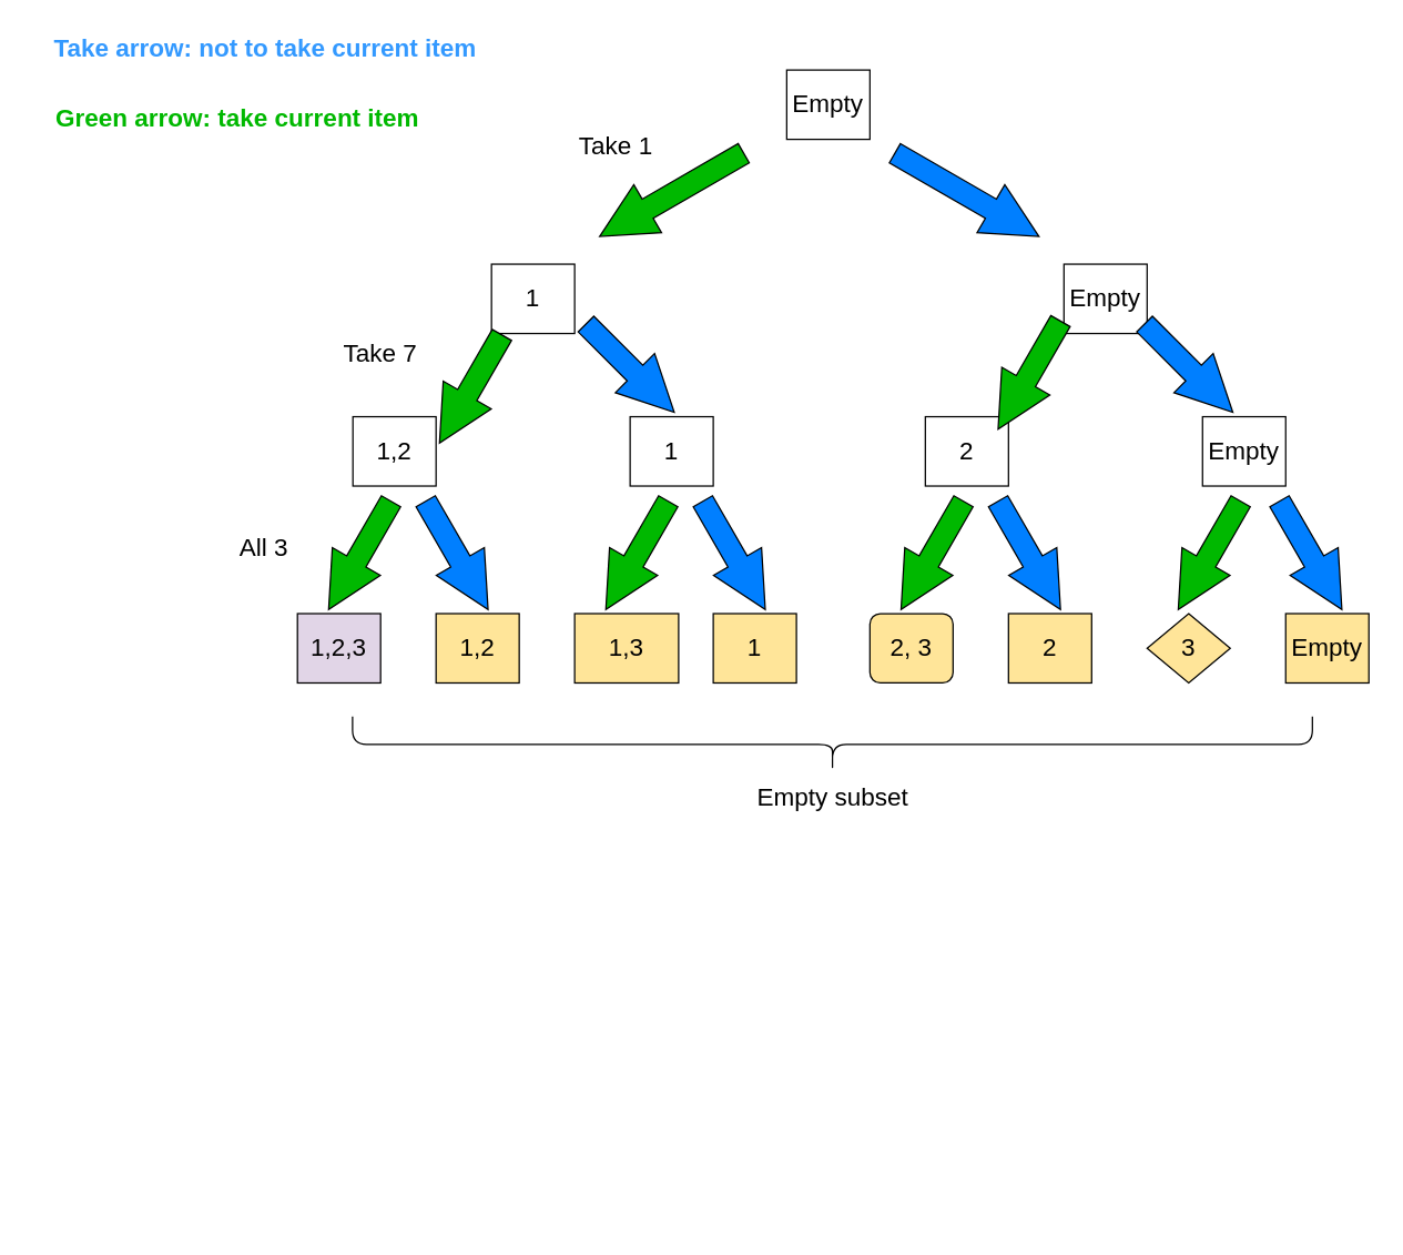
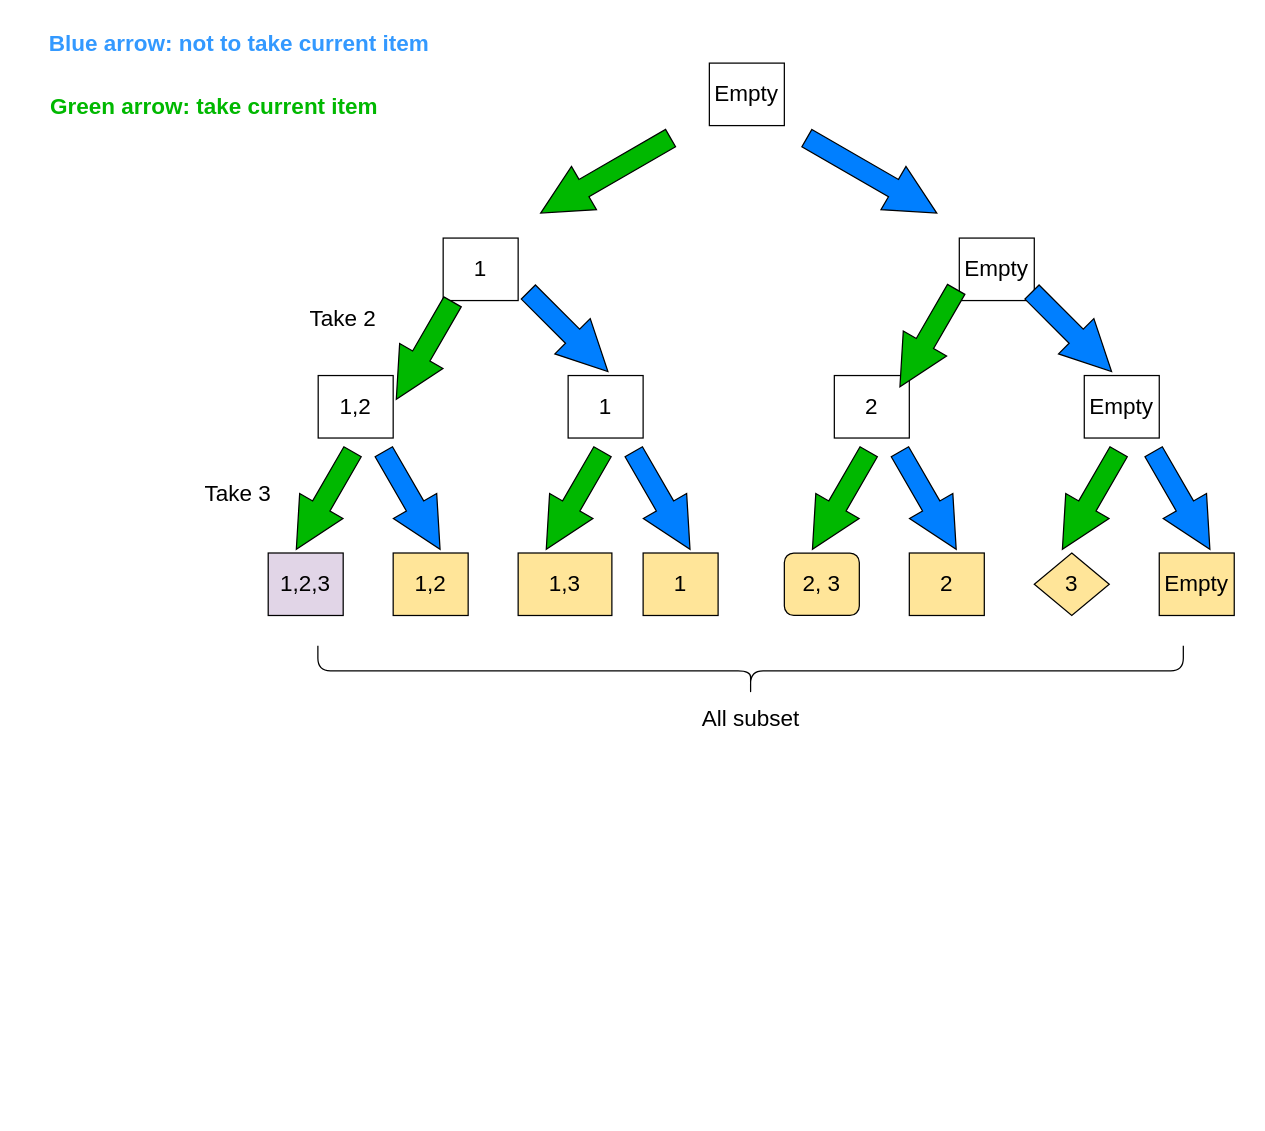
  <mxCell id="0" />
  <mxCell id="1" parent="0" />
  <mxCell id="2" value="&lt;font style=&quot;font-size: 18px;&quot;&gt;1&lt;/font&gt;" style="rounded=0;whiteSpace=wrap;html=1;" vertex="1" parent="1"><mxGeometry x="354" y="190" width="60" height="50" as="geometry" /></mxCell>
  <mxCell id="3" value="&lt;font style=&quot;font-size: 18px;&quot;&gt;1,2&lt;/font&gt;" style="rounded=0;whiteSpace=wrap;html=1;" vertex="1" parent="1"><mxGeometry x="254" y="300" width="60" height="50" as="geometry" /></mxCell>
  <mxCell id="4" value="&lt;font style=&quot;font-size: 18px;&quot;&gt;1,2,3&lt;/font&gt;" style="rounded=0;whiteSpace=wrap;html=1;fillColor=#e1d5e7;" vertex="1" parent="1"><mxGeometry x="214" y="442" width="60" height="50" as="geometry" /></mxCell>
  <mxCell id="5" value="&lt;font style=&quot;font-size: 18px;&quot;&gt;1,2&lt;/font&gt;" style="rounded=0;whiteSpace=wrap;html=1;fillColor=#FFE599;" vertex="1" parent="1"><mxGeometry x="314" y="442" width="60" height="50" as="geometry" /></mxCell>
  <mxCell id="6" value="&lt;font style=&quot;font-size: 18px;&quot;&gt;1&lt;/font&gt;" style="rounded=0;whiteSpace=wrap;html=1;" vertex="1" parent="1"><mxGeometry x="454" y="300" width="60" height="50" as="geometry" /></mxCell>
  <mxCell id="7" value="&lt;font style=&quot;font-size: 18px;&quot;&gt;1,3&lt;/font&gt;" style="rounded=0;whiteSpace=wrap;html=1;fillColor=#FFE599;" vertex="1" parent="1"><mxGeometry x="414" y="442" width="75" height="50" as="geometry" /></mxCell>
  <mxCell id="8" value="&lt;font style=&quot;font-size: 18px;&quot;&gt;1&lt;/font&gt;" style="rounded=0;whiteSpace=wrap;html=1;fillColor=#FFE599;" vertex="1" parent="1"><mxGeometry x="514" y="442" width="60" height="50" as="geometry" /></mxCell>
  <mxCell id="9" value="&lt;font style=&quot;font-size: 18px;&quot;&gt;Empty&lt;/font&gt;" style="rounded=0;whiteSpace=wrap;html=1;" vertex="1" parent="1"><mxGeometry x="767" y="190" width="60" height="50" as="geometry" /></mxCell>
  <mxCell id="10" value="&lt;font style=&quot;font-size: 18px;&quot;&gt;2&lt;/font&gt;" style="rounded=0;whiteSpace=wrap;html=1;" vertex="1" parent="1"><mxGeometry x="667" y="300" width="60" height="50" as="geometry" /></mxCell>
  <mxCell id="11" value="&lt;font style=&quot;font-size: 18px;&quot;&gt;2, 3&lt;/font&gt;" style="whiteSpace=wrap;html=1;fillColor=#FFE599;rounded=1;" vertex="1" parent="1"><mxGeometry x="627" y="442" width="60" height="50" as="geometry" /></mxCell>
  <mxCell id="12" value="&lt;font style=&quot;font-size: 18px;&quot;&gt;2&lt;/font&gt;" style="rounded=0;whiteSpace=wrap;html=1;fillColor=#FFE599;" vertex="1" parent="1"><mxGeometry x="727" y="442" width="60" height="50" as="geometry" /></mxCell>
  <mxCell id="13" value="&lt;font style=&quot;font-size: 18px;&quot;&gt;Empty&lt;/font&gt;" style="rounded=0;whiteSpace=wrap;html=1;" vertex="1" parent="1"><mxGeometry x="867" y="300" width="60" height="50" as="geometry" /></mxCell>
  <mxCell id="14" value="&lt;font style=&quot;font-size: 18px;&quot;&gt;3&lt;/font&gt;" style="rhombus;whiteSpace=wrap;html=1;fillColor=#FFE599;" vertex="1" parent="1"><mxGeometry x="827" y="442" width="60" height="50" as="geometry" /></mxCell>
  <mxCell id="15" value="&lt;font style=&quot;font-size: 18px;&quot;&gt;Empty&lt;/font&gt;" style="rounded=0;whiteSpace=wrap;html=1;fillColor=#FFE599;" vertex="1" parent="1"><mxGeometry x="927" y="442" width="60" height="50" as="geometry" /></mxCell>
  <mxCell id="16" value="&lt;font style=&quot;font-size: 18px;&quot;&gt;Empty&lt;/font&gt;" style="rounded=0;whiteSpace=wrap;html=1;" vertex="1" parent="1"><mxGeometry x="567" y="50" width="60" height="50" as="geometry" /></mxCell>
  <mxCell id="17" value="" style="html=1;shadow=0;dashed=0;align=center;verticalAlign=middle;shape=mxgraph.arrows2.arrow;dy=0.6;dx=40;direction=west;notch=0;fontSize=18;rotation=-30;fillColor=#00B800;" vertex="1" parent="1"><mxGeometry x="424" y="120" width="120" height="40" as="geometry" /></mxCell>
  <mxCell id="18" value="" style="html=1;shadow=0;dashed=0;align=center;verticalAlign=middle;shape=mxgraph.arrows2.arrow;dy=0.6;dx=40;direction=north;notch=0;fontSize=18;rotation=135;fillColor=#007FFF;" vertex="1" parent="1"><mxGeometry x="434" y="220" width="40" height="90" as="geometry" /></mxCell>
  <mxCell id="19" value="" style="html=1;shadow=0;dashed=0;align=center;verticalAlign=middle;shape=mxgraph.arrows2.arrow;dy=0.6;dx=40;direction=west;notch=0;fontSize=18;rotation=-60;fillColor=#00B800;" vertex="1" parent="1"><mxGeometry x="214" y="380" width="90" height="40" as="geometry" /></mxCell>
  <mxCell id="20" value="" style="html=1;shadow=0;dashed=0;align=center;verticalAlign=middle;shape=mxgraph.arrows2.arrow;dy=0.6;dx=40;direction=west;notch=0;fontSize=18;rotation=-60;fillColor=#00B800;" vertex="1" parent="1"><mxGeometry x="414" y="380" width="90" height="40" as="geometry" /></mxCell>
  <mxCell id="21" value="" style="html=1;shadow=0;dashed=0;align=center;verticalAlign=middle;shape=mxgraph.arrows2.arrow;dy=0.6;dx=40;direction=west;notch=0;fontSize=18;rotation=-60;fillColor=#00B800;" vertex="1" parent="1"><mxGeometry x="627" y="380" width="90" height="40" as="geometry" /></mxCell>
  <mxCell id="22" value="" style="html=1;shadow=0;dashed=0;align=center;verticalAlign=middle;shape=mxgraph.arrows2.arrow;dy=0.6;dx=40;direction=west;notch=0;fontSize=18;rotation=-60;fillColor=#00B800;" vertex="1" parent="1"><mxGeometry x="827" y="380" width="90" height="40" as="geometry" /></mxCell>
  <mxCell id="23" value="" style="html=1;shadow=0;dashed=0;align=center;verticalAlign=middle;shape=mxgraph.arrows2.arrow;dy=0.6;dx=40;direction=west;notch=0;fontSize=18;rotation=-60;fillColor=#00B800;" vertex="1" parent="1"><mxGeometry x="697" y="250" width="90" height="40" as="geometry" /></mxCell>
  <mxCell id="24" value="" style="html=1;shadow=0;dashed=0;align=center;verticalAlign=middle;shape=mxgraph.arrows2.arrow;dy=0.6;dx=40;direction=west;notch=0;fontSize=18;rotation=-150;fillColor=#007FFF;" vertex="1" parent="1"><mxGeometry x="637" y="120" width="120" height="40" as="geometry" /></mxCell>
  <mxCell id="25" value="" style="html=1;shadow=0;dashed=0;align=center;verticalAlign=middle;shape=mxgraph.arrows2.arrow;dy=0.6;dx=40;direction=west;notch=0;fontSize=18;rotation=-60;fillColor=#00B800;" vertex="1" parent="1"><mxGeometry x="294" y="260" width="90" height="40" as="geometry" /></mxCell>
  <mxCell id="26" value="" style="html=1;shadow=0;dashed=0;align=center;verticalAlign=middle;shape=mxgraph.arrows2.arrow;dy=0.6;dx=40;direction=north;notch=0;fontSize=18;rotation=135;fillColor=#007FFF;" vertex="1" parent="1"><mxGeometry x="837" y="220" width="40" height="90" as="geometry" /></mxCell>
  <mxCell id="27" value="" style="html=1;shadow=0;dashed=0;align=center;verticalAlign=middle;shape=mxgraph.arrows2.arrow;dy=0.6;dx=40;direction=west;notch=0;fontSize=18;rotation=-120;fillColor=#007FFF;" vertex="1" parent="1"><mxGeometry x="284" y="380" width="90" height="40" as="geometry" /></mxCell>
  <mxCell id="28" value="" style="html=1;shadow=0;dashed=0;align=center;verticalAlign=middle;shape=mxgraph.arrows2.arrow;dy=0.6;dx=40;direction=west;notch=0;fontSize=18;rotation=-120;fillColor=#007FFF;" vertex="1" parent="1"><mxGeometry x="484" y="380" width="90" height="40" as="geometry" /></mxCell>
  <mxCell id="29" value="" style="html=1;shadow=0;dashed=0;align=center;verticalAlign=middle;shape=mxgraph.arrows2.arrow;dy=0.6;dx=40;direction=west;notch=0;fontSize=18;rotation=-120;fillColor=#007FFF;" vertex="1" parent="1"><mxGeometry x="697" y="380" width="90" height="40" as="geometry" /></mxCell>
  <mxCell id="30" value="" style="html=1;shadow=0;dashed=0;align=center;verticalAlign=middle;shape=mxgraph.arrows2.arrow;dy=0.6;dx=40;direction=west;notch=0;fontSize=18;rotation=-120;fillColor=#007FFF;" vertex="1" parent="1"><mxGeometry x="900" y="380" width="90" height="40" as="geometry" /></mxCell>
  <mxCell id="31" value="" style="shape=curlyBracket;whiteSpace=wrap;html=1;rounded=1;flipH=1;fontSize=18;fillColor=#FFE599;rotation=90;" vertex="1" parent="1"><mxGeometry x="580" y="190" width="40" height="692.5" as="geometry" /></mxCell>
- <mxCell id="32" value="Empty subset" style="text;html=1;strokeColor=none;fillColor=none;align=center;verticalAlign=middle;whiteSpace=wrap;rounded=0;fontSize=18;" vertex="1" parent="1"><mxGeometry x="528.5" y="560" width="143" height="30" as="geometry" /></mxCell>
+ <mxCell id="32" value="All subset" style="text;html=1;strokeColor=none;fillColor=none;align=center;verticalAlign=middle;whiteSpace=wrap;rounded=0;fontSize=18;" vertex="1" parent="1"><mxGeometry x="528.5" y="560" width="143" height="30" as="geometry" /></mxCell>
  <mxCell id="33" value="&lt;font color=&quot;#00b800&quot; style=&quot;font-size: 18px;&quot;&gt;&lt;b&gt;Green arrow: take current item&lt;/b&gt;&lt;/font&gt;" style="text;html=1;strokeColor=none;fillColor=none;align=center;verticalAlign=middle;whiteSpace=wrap;rounded=0;fontSize=18;" vertex="1" parent="1"><mxGeometry x="28" y="70" width="286" height="30" as="geometry" /></mxCell>
- <mxCell id="34" value="&lt;font color=&quot;#3399ff&quot; style=&quot;font-size: 18px;&quot;&gt;&lt;b&gt;Take arrow: not to take current item&lt;/b&gt;&lt;/font&gt;" style="text;html=1;strokeColor=none;fillColor=none;align=center;verticalAlign=middle;whiteSpace=wrap;rounded=0;fontSize=18;" vertex="1" parent="1"><mxGeometry x="20" width="342" height="30" as="geometry" y="20" /></mxCell>
- <mxCell id="35" value="Take 1" style="text;html=1;strokeColor=none;fillColor=none;align=center;verticalAlign=middle;whiteSpace=wrap;rounded=0;fontSize=18;fontColor=#000000;" vertex="1" parent="1"><mxGeometry x="414" y="90" width="60" height="30" as="geometry" /></mxCell>
- <mxCell id="36" value="Take 7" style="text;html=1;strokeColor=none;fillColor=none;align=center;verticalAlign=middle;whiteSpace=wrap;rounded=0;fontSize=18;fontColor=#000000;" vertex="1" parent="1"><mxGeometry x="244" y="240" width="60" height="30" as="geometry" /></mxCell>
- <mxCell id="37" value="All 3" style="text;html=1;strokeColor=none;fillColor=none;align=center;verticalAlign=middle;whiteSpace=wrap;rounded=0;fontSize=18;fontColor=#000000;" vertex="1" parent="1"><mxGeometry x="160" y="380" width="60" height="30" as="geometry" /></mxCell>
+ <mxCell id="34" value="&lt;font color=&quot;#3399ff&quot; style=&quot;font-size: 18px;&quot;&gt;&lt;b&gt;Blue arrow: not to take current item&lt;/b&gt;&lt;/font&gt;" style="text;html=1;strokeColor=none;fillColor=none;align=center;verticalAlign=middle;whiteSpace=wrap;rounded=0;fontSize=18;" vertex="1" parent="1"><mxGeometry x="20" width="342" height="30" as="geometry" y="20" /></mxCell>
+ <mxCell id="36" value="Take 2" style="text;html=1;strokeColor=none;fillColor=none;align=center;verticalAlign=middle;whiteSpace=wrap;rounded=0;fontSize=18;fontColor=#000000;" vertex="1" parent="1"><mxGeometry x="244" y="240" width="60" height="30" as="geometry" /></mxCell>
+ <mxCell id="37" value="Take 3" style="text;html=1;strokeColor=none;fillColor=none;align=center;verticalAlign=middle;whiteSpace=wrap;rounded=0;fontSize=18;fontColor=#000000;" vertex="1" parent="1"><mxGeometry x="160" y="380" width="60" height="30" as="geometry" /></mxCell>
